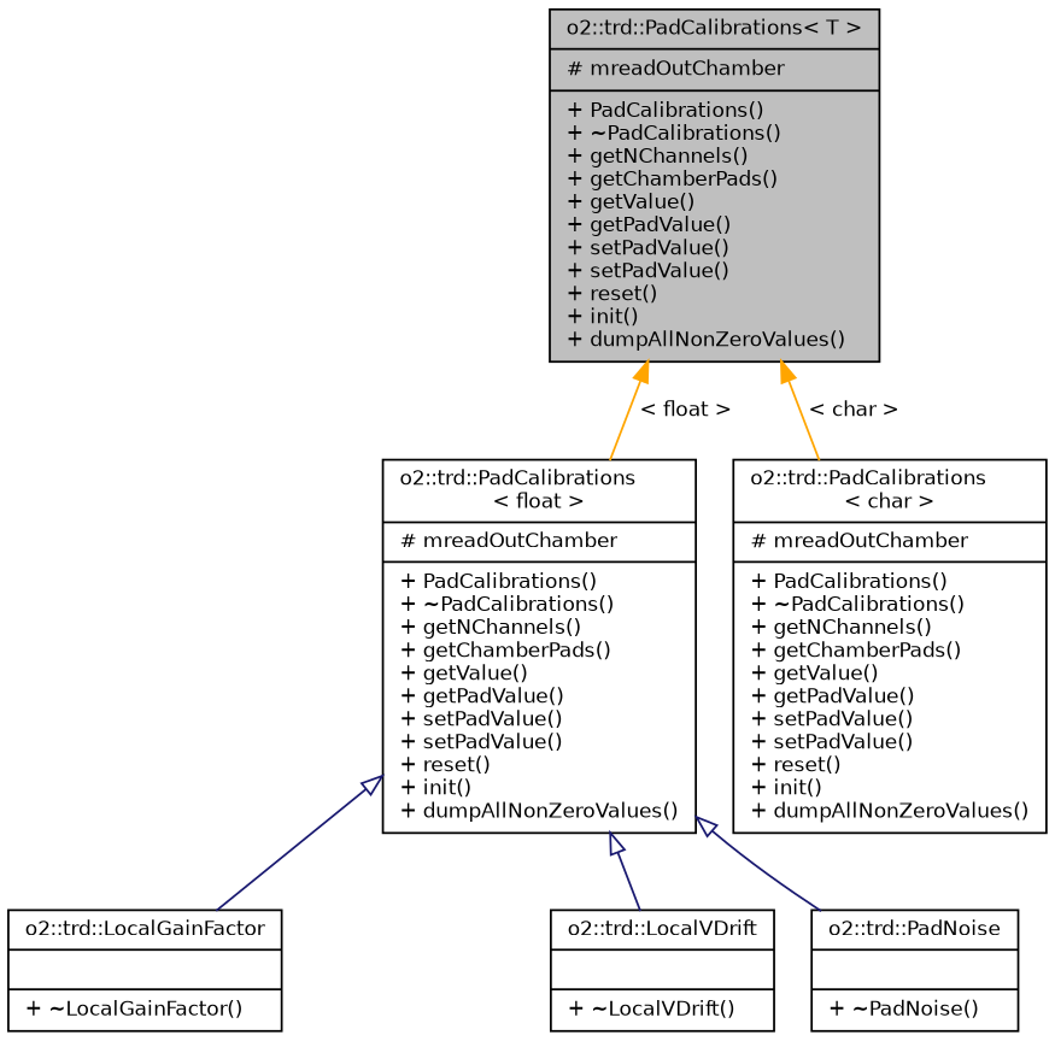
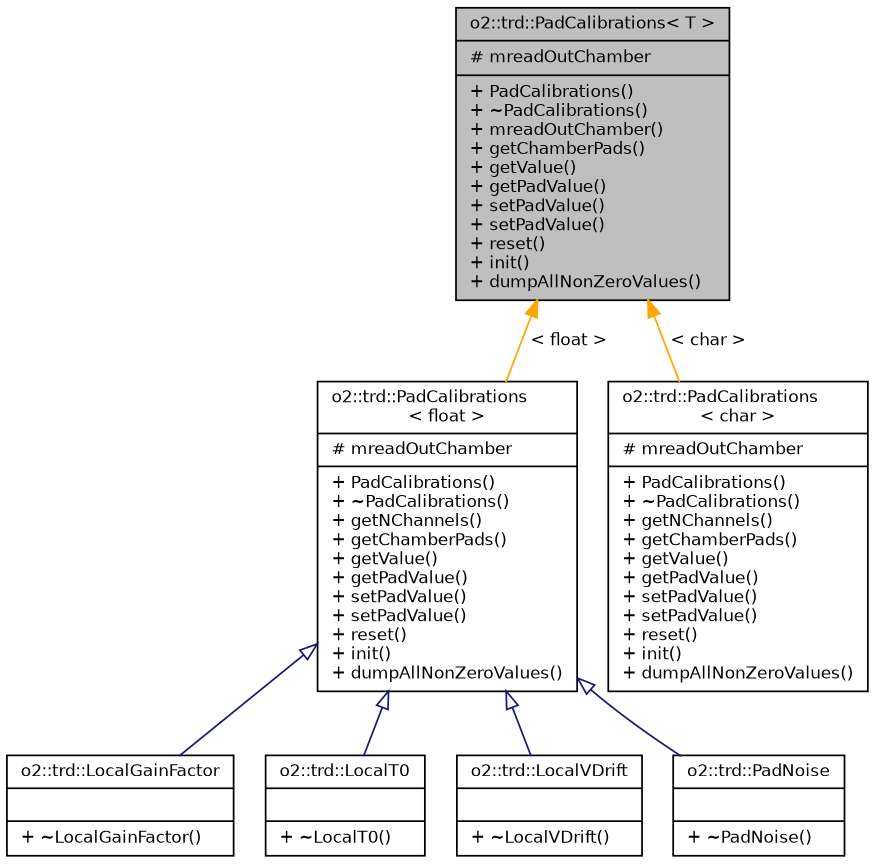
  digraph {
    node [color=black fontname=Helvetica fontsize=10 shape=record]
    edge [color=midnightblue dir=back fontname=Helvetica fontsize=10 labelfontname=Helvetica labelfontsize=10 style=solid arrowtail=onormal]
-   n1 [fillcolor=grey75 fontcolor=black height=0.2 label="{o2::trd::PadCalibrations\< T \>\n|# mreadOutChamber\l|+ PadCalibrations()\l+ ~PadCalibrations()\l+ getNChannels()\l+ getChamberPads()\l+ getValue()\l+ getPadValue()\l+ setPadValue()\l+ setPadValue()\l+ reset()\l+ init()\l+ dumpAllNonZeroValues()\l}" style=filled width=0.4]
+   n1 [fillcolor=grey75 fontcolor=black height=0.2 label="{o2::trd::PadCalibrations\< T \>\n|# mreadOutChamber\l|+ PadCalibrations()\l+ ~PadCalibrations()\l+ mreadOutChamber()\l+ getChamberPads()\l+ getValue()\l+ getPadValue()\l+ setPadValue()\l+ setPadValue()\l+ reset()\l+ init()\l+ dumpAllNonZeroValues()\l}" style=filled width=0.4]
    n2 [height=0.2 label="{o2::trd::PadCalibrations\l\< float \>\n|# mreadOutChamber\l|+ PadCalibrations()\l+ ~PadCalibrations()\l+ getNChannels()\l+ getChamberPads()\l+ getValue()\l+ getPadValue()\l+ setPadValue()\l+ setPadValue()\l+ reset()\l+ init()\l+ dumpAllNonZeroValues()\l}" width=0.4]
    n3 [height=0.2 label="{o2::trd::PadCalibrations\l\< char \>\n|# mreadOutChamber\l|+ PadCalibrations()\l+ ~PadCalibrations()\l+ getNChannels()\l+ getChamberPads()\l+ getValue()\l+ getPadValue()\l+ setPadValue()\l+ setPadValue()\l+ reset()\l+ init()\l+ dumpAllNonZeroValues()\l}" width=0.4]
    n4 [height=0.2 label="{o2::trd::LocalGainFactor\n||+ ~LocalGainFactor()\l}" width=0.4]
+   n5 [height=0.2 label="{o2::trd::LocalT0\n||+ ~LocalT0()\l}" width=0.4]
    n6 [height=0.2 label="{o2::trd::LocalVDrift\n||+ ~LocalVDrift()\l}" width=0.4]
    n7 [height=0.2 label="{o2::trd::PadNoise\n||+ ~PadNoise()\l}" width=0.4]
    n1 -> n2 [color=orange label=" \< float \>" arrowtail=""]
    n1 -> n3 [color=orange label=" \< char \>" arrowtail=""]
    n2 -> n4
+   n2 -> n5
    n2 -> n6
    n2 -> n7
  }
